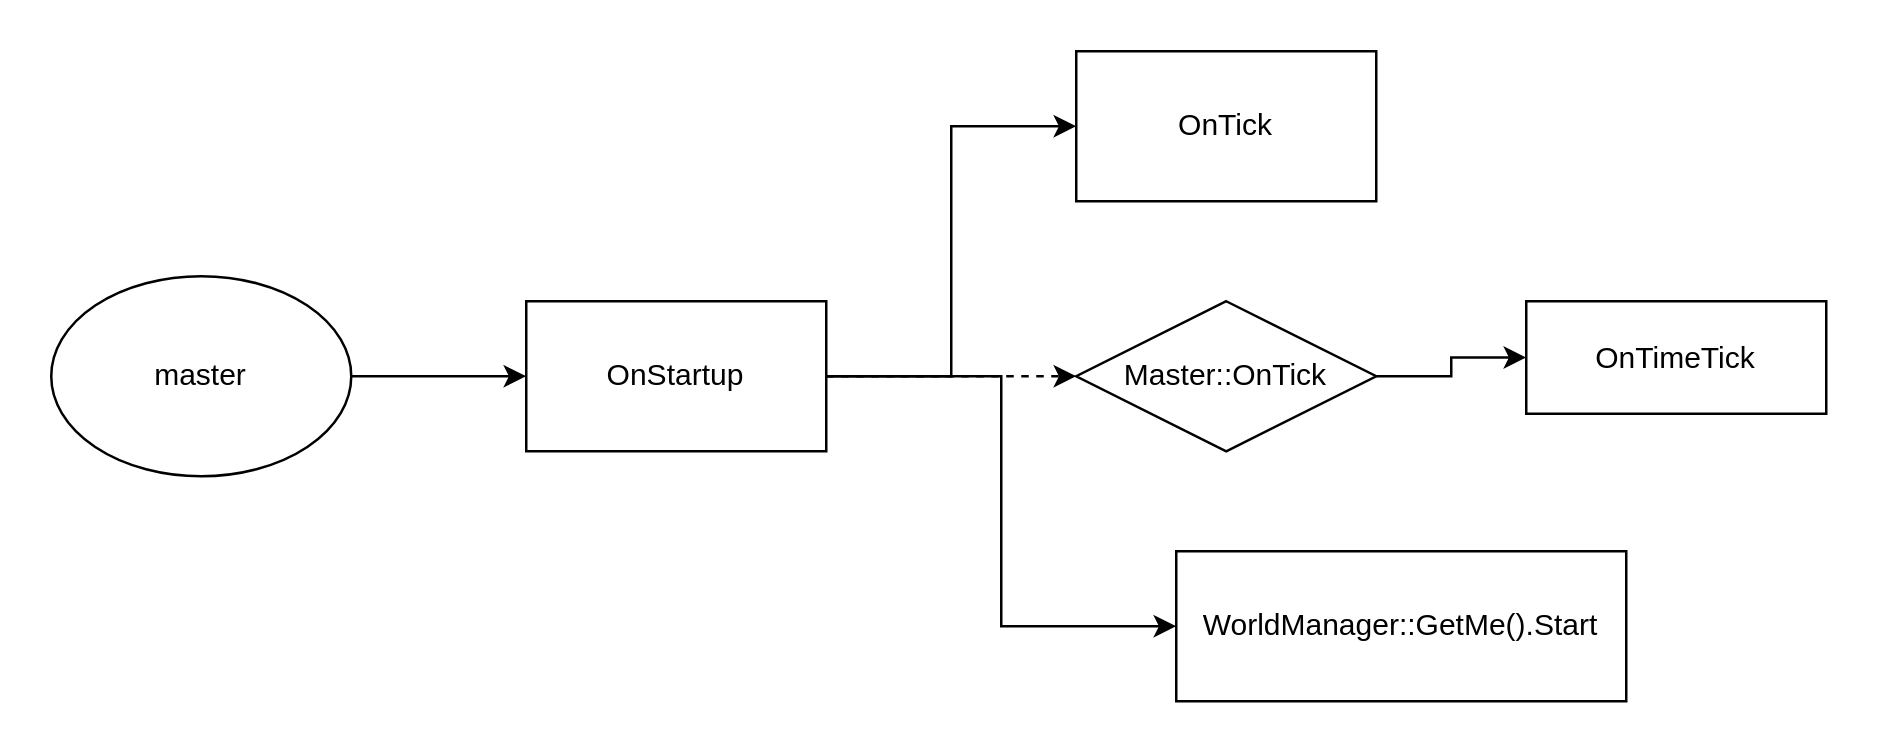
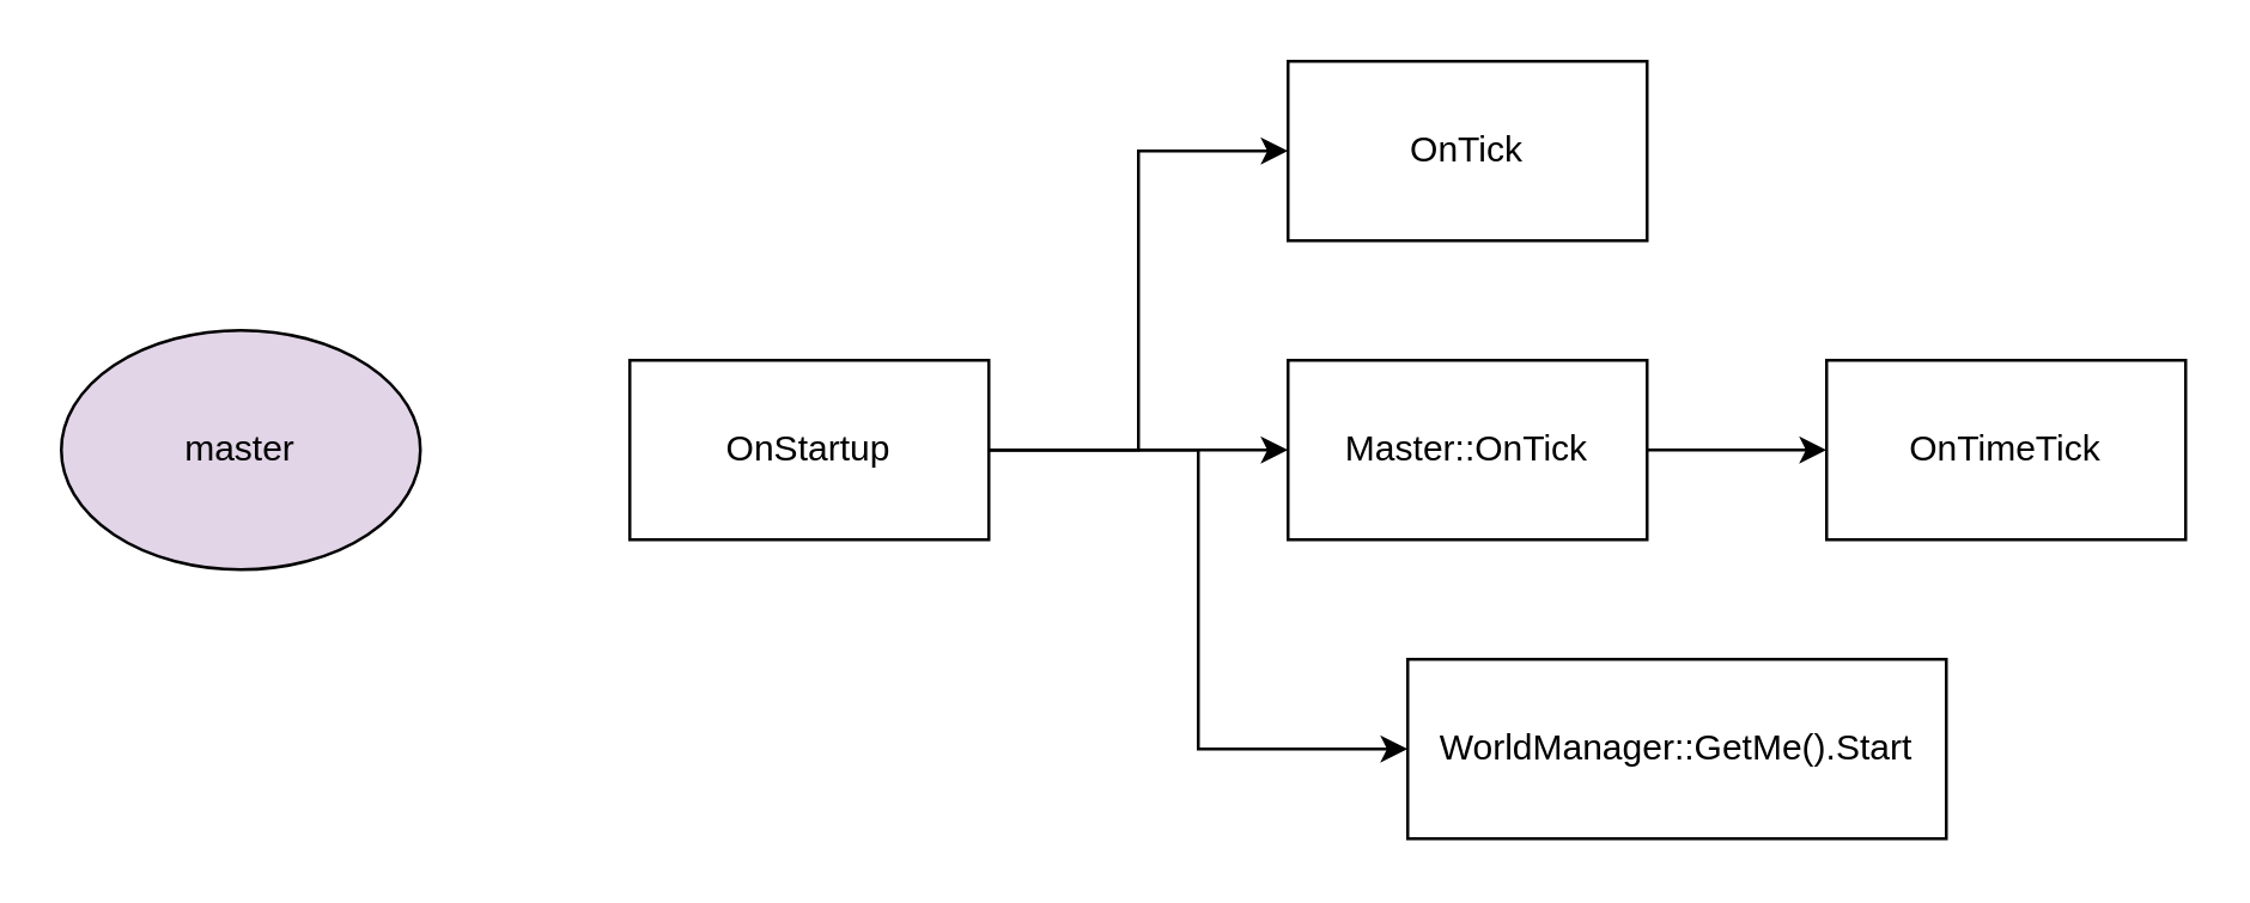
  <mxCell id="0" />
  <mxCell id="1" parent="0" />
  <mxCell id="2" value="WorldManager::GetMe().Start" style="rounded=0;whiteSpace=wrap;html=1;" vertex="1" parent="1"><mxGeometry x="470" y="220" width="180" height="60" as="geometry" /></mxCell>
- <mxCell id="3" style="edgeStyle=orthogonalEdgeStyle;rounded=0;orthogonalLoop=1;jettySize=auto;html=1;" edge="1" parent="1" source="4" target="8"><mxGeometry relative="1" as="geometry" /></mxCell>
- <mxCell id="4" value="master" style="ellipse;whiteSpace=wrap;html=1;" vertex="1" parent="1"><mxGeometry x="20" y="110" width="120" height="80" as="geometry" /></mxCell>
+ <mxCell id="4" value="master" style="ellipse;whiteSpace=wrap;html=1;fillColor=#e1d5e7;" vertex="1" parent="1"><mxGeometry x="20" y="110" width="120" height="80" as="geometry" /></mxCell>
  <mxCell id="5" style="edgeStyle=orthogonalEdgeStyle;rounded=0;orthogonalLoop=1;jettySize=auto;html=1;entryX=0;entryY=0.5;entryDx=0;entryDy=0;" edge="1" parent="1" source="8" target="9"><mxGeometry relative="1" as="geometry" /></mxCell>
- <mxCell id="6" style="edgeStyle=orthogonalEdgeStyle;rounded=0;orthogonalLoop=1;jettySize=auto;html=1;dashed=1;" edge="1" parent="1" source="8" target="11"><mxGeometry relative="1" as="geometry" /></mxCell>
+ <mxCell id="6" style="edgeStyle=orthogonalEdgeStyle;rounded=0;orthogonalLoop=1;jettySize=auto;html=1;" edge="1" parent="1" source="8" target="11"><mxGeometry relative="1" as="geometry" /></mxCell>
  <mxCell id="7" style="edgeStyle=orthogonalEdgeStyle;rounded=0;orthogonalLoop=1;jettySize=auto;html=1;entryX=0;entryY=0.5;entryDx=0;entryDy=0;" edge="1" parent="1" source="8" target="2"><mxGeometry relative="1" as="geometry" /></mxCell>
  <mxCell id="8" value="&lt;span style=&quot;text-align: left;&quot;&gt;OnStartup&lt;/span&gt;" style="rounded=0;whiteSpace=wrap;html=1;" vertex="1" parent="1"><mxGeometry x="210" y="120" width="120" height="60" as="geometry" /></mxCell>
  <mxCell id="9" value="OnTick" style="rounded=0;whiteSpace=wrap;html=1;" vertex="1" parent="1"><mxGeometry x="430" y="20" width="120" height="60" as="geometry" /></mxCell>
  <mxCell id="10" value="" style="edgeStyle=orthogonalEdgeStyle;rounded=0;orthogonalLoop=1;jettySize=auto;html=1;" edge="1" parent="1" source="11" target="12"><mxGeometry relative="1" as="geometry" /></mxCell>
- <mxCell id="11" value="Master::OnTick" style="rhombus;whiteSpace=wrap;html=1;" vertex="1" parent="1"><mxGeometry x="430" y="120" width="120" height="60" as="geometry" /></mxCell>
- <mxCell id="12" value="OnTimeTick" style="rounded=0;whiteSpace=wrap;html=1;" vertex="1" parent="1"><mxGeometry x="610" y="120" width="120" height="45" as="geometry" /></mxCell>
+ <mxCell id="11" value="Master::OnTick" style="rounded=0;whiteSpace=wrap;html=1;" vertex="1" parent="1"><mxGeometry x="430" y="120" width="120" height="60" as="geometry" /></mxCell>
+ <mxCell id="12" value="OnTimeTick" style="rounded=0;whiteSpace=wrap;html=1;" vertex="1" parent="1"><mxGeometry x="610" y="120" width="120" height="60" as="geometry" /></mxCell>
